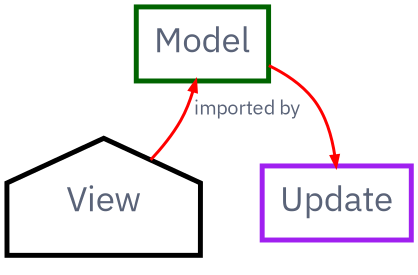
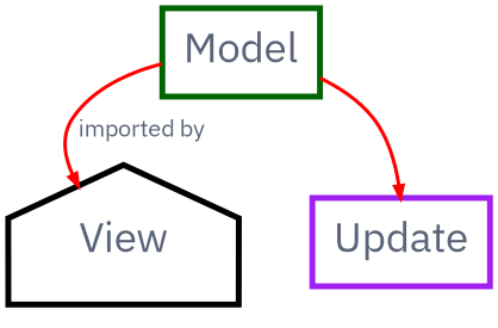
  digraph {
    fontname="IBM Plex Sans"
    node [fontcolor="#5a6378" fontname="IBM Plex Sans" fontsize=35 margin=.25 penwidth=5 shape=box]
    edge [arrowsize=1 color=red fontcolor="#5a6378" fontname="IBM Plex Sans" fontsize=20 penwidth=3]
    Model [color=darkgreen]
    View [color=black shape=house]
    Update [color=purple]
    subgraph sub_1 {
      Model
      View
      Update
    }
    subgraph sub_2 {
      Model
      View
      Update
    }
-   View -> Model [label=" imported by  "]
+   Model -> View [label=" imported by  "]
    Model -> Update
  }
